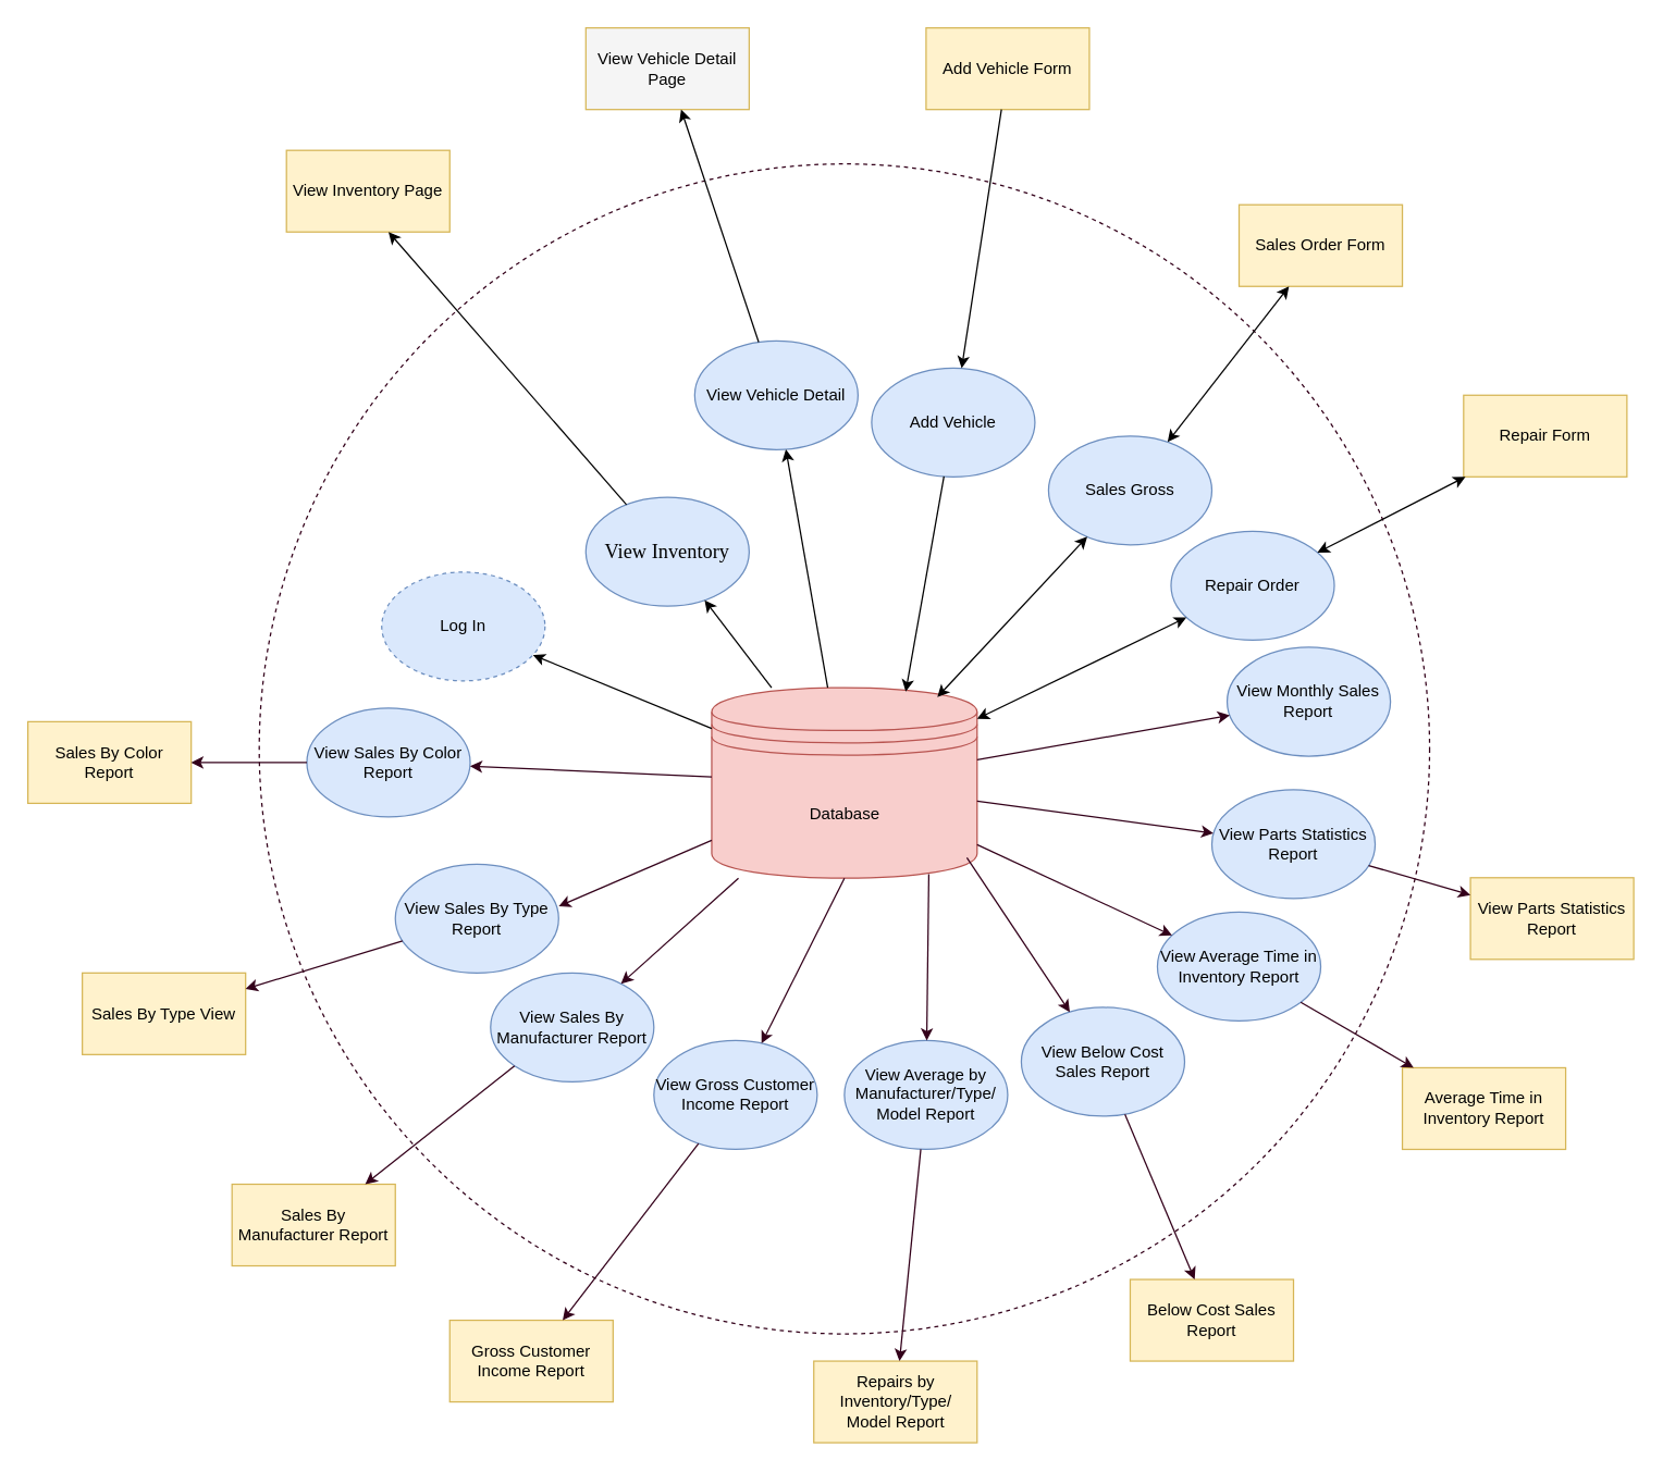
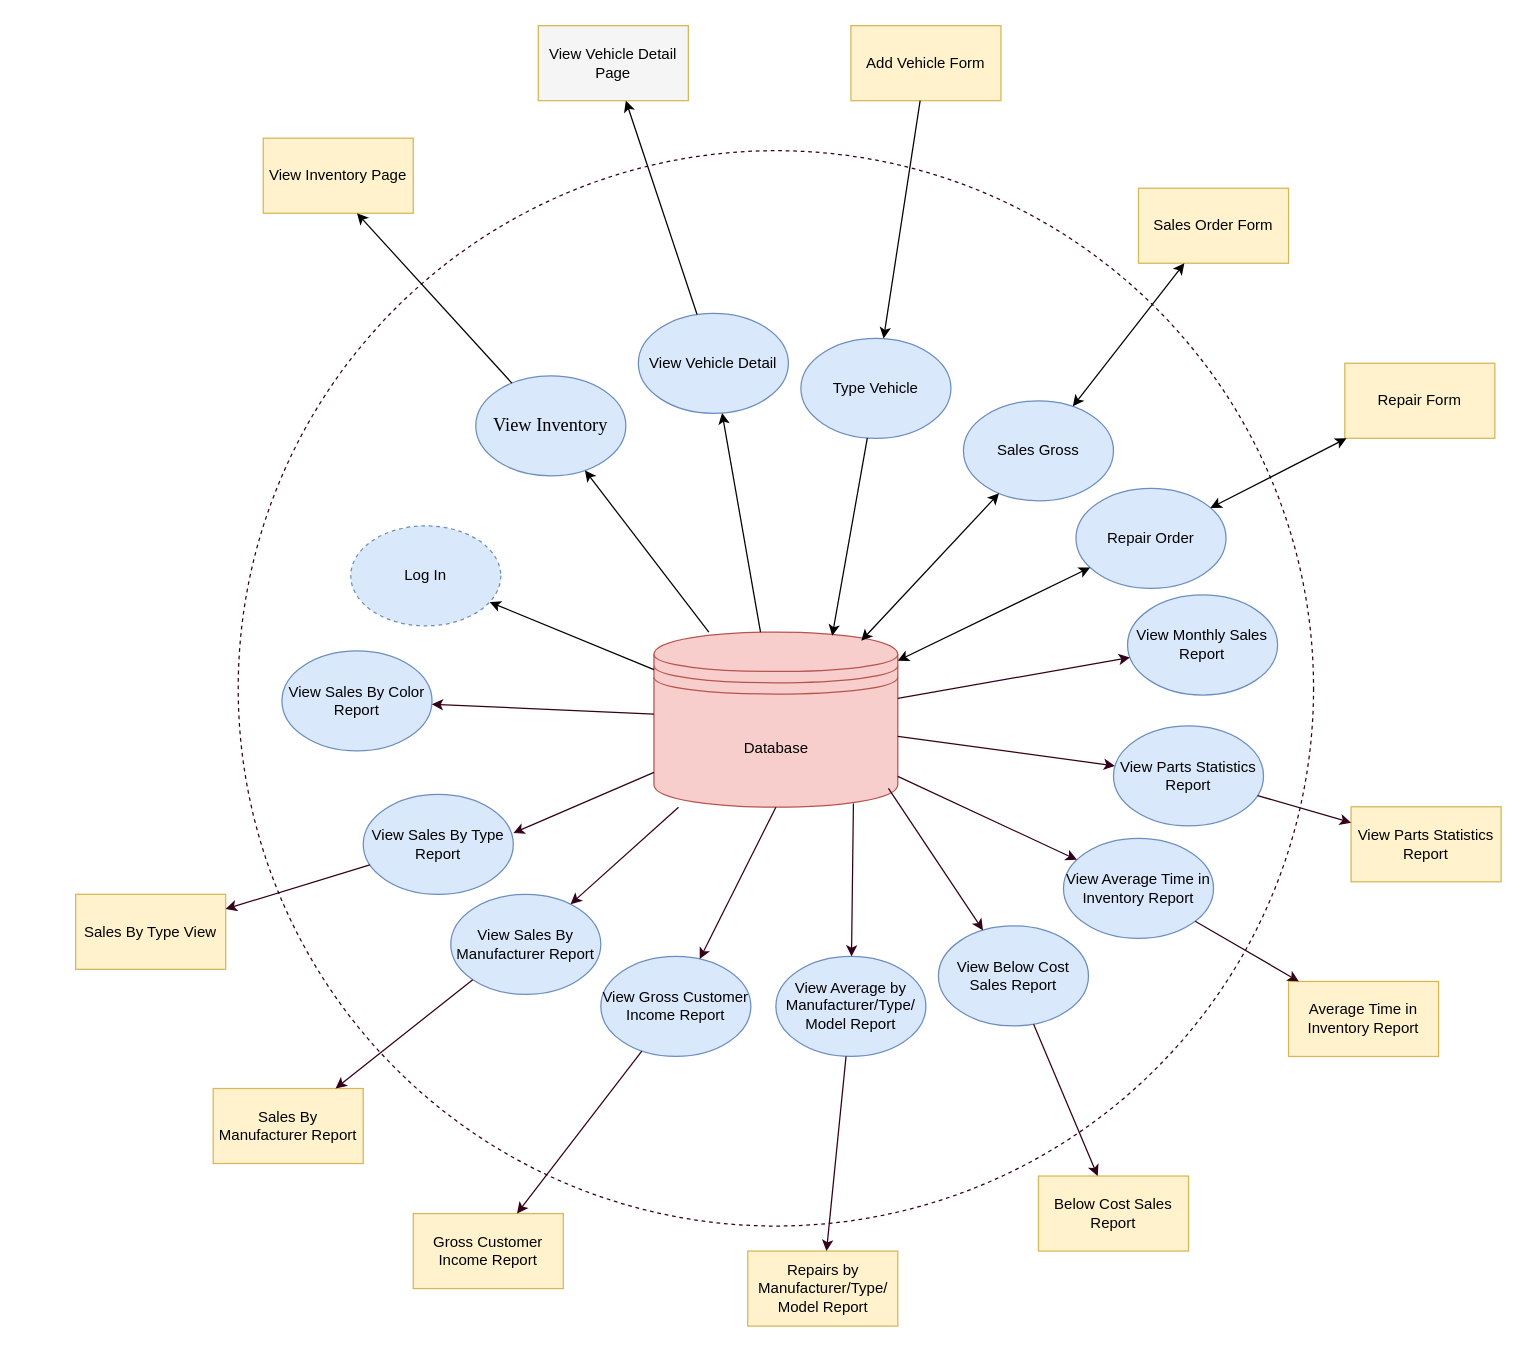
  <mxCell id="0" />
  <mxCell id="1" parent="0" />
  <mxCell id="2" value="" style="ellipse;whiteSpace=wrap;html=1;aspect=fixed;dashed=1;fillOpacity=0;fillColor=#d5e8d4;strokeColor=#33001A;" parent="1" vertex="1"><mxGeometry x="190" y="120" width="860" height="860" as="geometry" /></mxCell>
  <mxCell id="3" value="Database" style="shape=datastore;whiteSpace=wrap;html=1;fillColor=#f8cecc;strokeColor=#b85450;" parent="1" vertex="1"><mxGeometry x="522.5" y="505" width="195" height="140" as="geometry" /></mxCell>
  <mxCell id="4" value="Log In" style="ellipse;whiteSpace=wrap;html=1;fillColor=#dae8fc;strokeColor=#6c8ebf;dashed=1;" parent="1" vertex="1"><mxGeometry x="280" y="420" width="120" height="80" as="geometry" /></mxCell>
  <mxCell id="5" value="" style="endArrow=classic;html=1;" parent="1" source="3" target="4" edge="1"><mxGeometry width="50" height="50" relative="1" as="geometry"><mxPoint x="670" y="490" as="sourcePoint" /><mxPoint x="720" y="440" as="targetPoint" /></mxGeometry></mxCell>
- <mxCell id="6" value="&lt;font face=&quot;times new roman&quot;&gt;&lt;span style=&quot;font-size: 14.667px&quot;&gt;View Inventory&lt;/span&gt;&lt;/font&gt;" style="ellipse;whiteSpace=wrap;html=1;fillColor=#dae8fc;strokeColor=#6c8ebf;" parent="1" vertex="1"><mxGeometry x="430" y="365" width="120" height="80" as="geometry" /></mxCell>
+ <mxCell id="6" value="&lt;font face=&quot;times new roman&quot;&gt;&lt;span style=&quot;font-size: 14.667px&quot;&gt;View Inventory&lt;/span&gt;&lt;/font&gt;" style="ellipse;whiteSpace=wrap;html=1;fillColor=#dae8fc;strokeColor=#6c8ebf;" parent="1" vertex="1"><mxGeometry x="380" y="300" width="120" height="80" as="geometry" /></mxCell>
  <mxCell id="7" value="" style="endArrow=classic;html=1;" parent="1" source="3" target="6" edge="1"><mxGeometry width="50" height="50" relative="1" as="geometry"><mxPoint x="660" y="480" as="sourcePoint" /><mxPoint x="710" y="430" as="targetPoint" /></mxGeometry></mxCell>
  <mxCell id="8" value="View Inventory Page" style="rounded=0;whiteSpace=wrap;html=1;fillColor=#fff2cc;strokeColor=#d6b656;" parent="1" vertex="1"><mxGeometry x="210" y="110" width="120" height="60" as="geometry" /></mxCell>
  <mxCell id="9" value="" style="endArrow=classic;html=1;entryX=0.625;entryY=1;entryDx=0;entryDy=0;entryPerimeter=0;" parent="1" source="6" target="8" edge="1"><mxGeometry width="50" height="50" relative="1" as="geometry"><mxPoint x="668.893" y="293.91" as="sourcePoint" /><mxPoint x="579.997" y="169.995" as="targetPoint" /></mxGeometry></mxCell>
  <mxCell id="10" value="View Vehicle Detail Page" style="rounded=0;whiteSpace=wrap;html=1;fillColor=#f5f5f5;strokeColor=#d6b656;" parent="1" vertex="1"><mxGeometry x="430" y="20" width="120" height="60" as="geometry" /></mxCell>
  <mxCell id="11" value="View Vehicle Detail" style="ellipse;whiteSpace=wrap;html=1;fillColor=#dae8fc;strokeColor=#6c8ebf;" parent="1" vertex="1"><mxGeometry x="510" y="250" width="120" height="80" as="geometry" /></mxCell>
  <mxCell id="12" value="" style="endArrow=classic;html=1;rounded=0;" parent="1" source="3" target="11" edge="1"><mxGeometry width="50" height="50" relative="1" as="geometry"><mxPoint x="670" y="420" as="sourcePoint" /><mxPoint x="720" y="370" as="targetPoint" /></mxGeometry></mxCell>
  <mxCell id="13" value="" style="endArrow=classic;html=1;rounded=0;" parent="1" source="11" target="10" edge="1"><mxGeometry width="50" height="50" relative="1" as="geometry"><mxPoint x="680" y="190" as="sourcePoint" /><mxPoint x="730" y="140" as="targetPoint" /></mxGeometry></mxCell>
  <mxCell id="14" value="Add Vehicle Form" style="rounded=0;whiteSpace=wrap;html=1;fillColor=#fff2cc;strokeColor=#d6b656;" parent="1" vertex="1"><mxGeometry x="680" y="20" width="120" height="60" as="geometry" /></mxCell>
- <mxCell id="15" value="Add Vehicle" style="ellipse;whiteSpace=wrap;html=1;fillColor=#dae8fc;strokeColor=#6c8ebf;" parent="1" vertex="1"><mxGeometry x="640" y="270" width="120" height="80" as="geometry" /></mxCell>
+ <mxCell id="15" value="Type Vehicle" style="ellipse;whiteSpace=wrap;html=1;fillColor=#dae8fc;strokeColor=#6c8ebf;" parent="1" vertex="1"><mxGeometry x="640" y="270" width="120" height="80" as="geometry" /></mxCell>
  <mxCell id="16" value="" style="endArrow=classic;html=1;rounded=0;entryX=0.731;entryY=0.021;entryDx=0;entryDy=0;entryPerimeter=0;" parent="1" source="15" target="3" edge="1"><mxGeometry width="50" height="50" relative="1" as="geometry"><mxPoint x="810" y="440" as="sourcePoint" /><mxPoint x="860" y="390" as="targetPoint" /></mxGeometry></mxCell>
  <mxCell id="17" value="" style="endArrow=classic;html=1;rounded=0;" parent="1" source="14" target="15" edge="1"><mxGeometry width="50" height="50" relative="1" as="geometry"><mxPoint x="760" y="210" as="sourcePoint" /><mxPoint x="810" y="160" as="targetPoint" /></mxGeometry></mxCell>
  <mxCell id="18" value="Sales Order Form" style="rounded=0;whiteSpace=wrap;html=1;fillColor=#fff2cc;strokeColor=#d6b656;" parent="1" vertex="1"><mxGeometry x="910" y="150" width="120" height="60" as="geometry" /></mxCell>
  <mxCell id="19" value="Sales Gross" style="ellipse;whiteSpace=wrap;html=1;fillColor=#dae8fc;strokeColor=#6c8ebf;" parent="1" vertex="1"><mxGeometry y="320" width="120" height="80" as="geometry" x="770" /></mxCell>
  <mxCell id="20" value="" style="endArrow=classic;startArrow=classic;html=1;rounded=0;exitX=0.85;exitY=0.05;exitDx=0;exitDy=0;exitPerimeter=0;" parent="1" source="3" target="19" edge="1"><mxGeometry width="50" height="50" relative="1" as="geometry"><mxPoint x="940" y="540" as="sourcePoint" /><mxPoint x="990" y="490" as="targetPoint" /></mxGeometry></mxCell>
  <mxCell id="21" value="" style="endArrow=classic;startArrow=classic;html=1;rounded=0;" parent="1" source="19" target="18" edge="1"><mxGeometry width="50" height="50" relative="1" as="geometry"><mxPoint x="1010" y="290" as="sourcePoint" /><mxPoint x="1060" y="240" as="targetPoint" /></mxGeometry></mxCell>
  <mxCell id="22" value="Repair Order" style="ellipse;whiteSpace=wrap;html=1;fillColor=#dae8fc;strokeColor=#6c8ebf;" parent="1" vertex="1"><mxGeometry x="860" y="390" width="120" height="80" as="geometry" /></mxCell>
  <mxCell id="23" value="Repair Form" style="rounded=0;whiteSpace=wrap;html=1;fillColor=#fff2cc;strokeColor=#d6b656;" parent="1" vertex="1"><mxGeometry x="1075" y="290" width="120" height="60" as="geometry" /></mxCell>
  <mxCell id="24" value="" style="endArrow=classic;startArrow=classic;html=1;rounded=0;" parent="1" source="23" target="22" edge="1"><mxGeometry width="50" height="50" relative="1" as="geometry"><mxPoint x="400" y="750" as="sourcePoint" /><mxPoint x="450" y="700" as="targetPoint" /></mxGeometry></mxCell>
  <mxCell id="25" value="" style="endArrow=classic;startArrow=classic;html=1;rounded=0;" parent="1" source="22" target="3" edge="1"><mxGeometry width="50" height="50" relative="1" as="geometry"><mxPoint x="500" y="740" as="sourcePoint" /><mxPoint x="605" y="640" as="targetPoint" /></mxGeometry></mxCell>
  <mxCell id="26" value="View Sales By Color Report" style="ellipse;whiteSpace=wrap;html=1;fillColor=#dae8fc;strokeColor=#6c8ebf;" parent="1" vertex="1"><mxGeometry x="225" y="520" width="120" height="80" as="geometry" /></mxCell>
- <mxCell id="27" value="Sales By Color Report" style="rounded=0;whiteSpace=wrap;html=1;fillColor=#fff2cc;strokeColor=#d6b656;" parent="1" vertex="1"><mxGeometry x="20" y="530" width="120" height="60" as="geometry" /></mxCell>
  <mxCell id="28" value="View Sales By Type Report" style="ellipse;whiteSpace=wrap;html=1;fillColor=#dae8fc;strokeColor=#6c8ebf;" vertex="1" parent="1"><mxGeometry x="290" y="634.69" width="120" height="80" as="geometry" /></mxCell>
  <mxCell id="29" value="Sales By Type View" style="rounded=0;whiteSpace=wrap;html=1;fillColor=#fff2cc;strokeColor=#d6b656;" vertex="1" parent="1"><mxGeometry x="60" y="714.69" width="120" height="60" as="geometry" /></mxCell>
  <mxCell id="30" value="View Sales By Manufacturer Report" style="ellipse;whiteSpace=wrap;html=1;fillColor=#dae8fc;strokeColor=#6c8ebf;" vertex="1" parent="1"><mxGeometry x="360" y="714.69" width="120" height="80" as="geometry" /></mxCell>
  <mxCell id="31" value="Sales By Manufacturer Report" style="rounded=0;whiteSpace=wrap;html=1;fillColor=#fff2cc;strokeColor=#d6b656;" vertex="1" parent="1"><mxGeometry x="170" y="870" width="120" height="60" as="geometry" /></mxCell>
  <mxCell id="32" value="" style="endArrow=classic;html=1;rounded=0;strokeColor=#33001A;" edge="1" parent="1" source="3" target="26"><mxGeometry width="50" height="50" relative="1" as="geometry"><mxPoint x="400" y="590" as="sourcePoint" /><mxPoint x="450" y="540" as="targetPoint" /></mxGeometry></mxCell>
- <mxCell id="33" value="" style="endArrow=classic;html=1;rounded=0;strokeColor=#33001A;exitX=0;exitY=0.5;exitDx=0;exitDy=0;" edge="1" parent="1" source="26" target="27"><mxGeometry width="50" height="50" relative="1" as="geometry"><mxPoint x="190" y="450" as="sourcePoint" /><mxPoint x="240" y="400" as="targetPoint" /></mxGeometry></mxCell>
  <mxCell id="34" value="" style="endArrow=classic;html=1;rounded=0;strokeColor=#33001A;entryX=1;entryY=0.388;entryDx=0;entryDy=0;entryPerimeter=0;" edge="1" parent="1" source="3" target="28"><mxGeometry width="50" height="50" relative="1" as="geometry"><mxPoint x="430" y="670" as="sourcePoint" /><mxPoint x="480" y="620" as="targetPoint" /></mxGeometry></mxCell>
  <mxCell id="35" value="" style="endArrow=classic;html=1;rounded=0;strokeColor=#33001A;" edge="1" parent="1" source="28" target="29"><mxGeometry width="50" height="50" relative="1" as="geometry"><mxPoint x="230" y="750" as="sourcePoint" /><mxPoint x="280" y="700" as="targetPoint" /></mxGeometry></mxCell>
  <mxCell id="36" value="" style="endArrow=classic;html=1;rounded=0;strokeColor=#33001A;exitX=0;exitY=1;exitDx=0;exitDy=0;" edge="1" parent="1" source="30" target="31"><mxGeometry width="50" height="50" relative="1" as="geometry"><mxPoint x="310" y="840" as="sourcePoint" /><mxPoint x="360" y="790" as="targetPoint" /></mxGeometry></mxCell>
  <mxCell id="37" value="" style="endArrow=classic;html=1;rounded=0;strokeColor=#33001A;" edge="1" parent="1" source="3" target="30"><mxGeometry width="50" height="50" relative="1" as="geometry"><mxPoint x="570" y="740" as="sourcePoint" /><mxPoint x="620" y="690" as="targetPoint" /></mxGeometry></mxCell>
  <mxCell id="38" value="View Gross Customer Income Report" style="ellipse;whiteSpace=wrap;html=1;fillColor=#dae8fc;strokeColor=#6c8ebf;" vertex="1" parent="1"><mxGeometry x="480" y="764.38" width="120" height="80" as="geometry" /></mxCell>
  <mxCell id="39" value="Gross Customer Income Report" style="rounded=0;whiteSpace=wrap;html=1;fillColor=#fff2cc;strokeColor=#d6b656;" vertex="1" parent="1"><mxGeometry x="330" y="970" width="120" height="60" as="geometry" /></mxCell>
  <mxCell id="40" value="" style="endArrow=classic;html=1;rounded=0;strokeColor=#33001A;" edge="1" parent="1" source="38" target="39"><mxGeometry width="50" height="50" relative="1" as="geometry"><mxPoint x="460" y="890" as="sourcePoint" /><mxPoint x="510" y="840" as="targetPoint" /></mxGeometry></mxCell>
  <mxCell id="41" value="" style="endArrow=classic;html=1;rounded=0;strokeColor=#33001A;exitX=0.5;exitY=1;exitDx=0;exitDy=0;" edge="1" parent="1" target="38" source="3"><mxGeometry width="50" height="50" relative="1" as="geometry"><mxPoint x="629.493" y="650" as="sourcePoint" /><mxPoint x="770" y="740" as="targetPoint" /></mxGeometry></mxCell>
  <mxCell id="42" value="View Average by Manufacturer/Type/ Model Report" style="ellipse;whiteSpace=wrap;html=1;fillColor=#dae8fc;strokeColor=#6c8ebf;" vertex="1" parent="1"><mxGeometry x="620" y="764.38" width="120" height="80" as="geometry" /></mxCell>
- <mxCell id="43" value="Repairs by Inventory/Type/ Model Report" style="rounded=0;whiteSpace=wrap;html=1;fillColor=#fff2cc;strokeColor=#d6b656;" vertex="1" parent="1"><mxGeometry x="597.5" y="1000" width="120" height="60" as="geometry" /></mxCell>
+ <mxCell id="43" value="Repairs by Manufacturer/Type/ Model Report" style="rounded=0;whiteSpace=wrap;html=1;fillColor=#fff2cc;strokeColor=#d6b656;" vertex="1" parent="1"><mxGeometry x="597.5" y="1000" width="120" height="60" as="geometry" /></mxCell>
  <mxCell id="44" value="" style="endArrow=classic;html=1;rounded=0;strokeColor=#33001A;" edge="1" parent="1" source="42" target="43"><mxGeometry width="50" height="50" relative="1" as="geometry"><mxPoint x="660" y="879.69" as="sourcePoint" /><mxPoint x="710" y="829.69" as="targetPoint" /></mxGeometry></mxCell>
  <mxCell id="45" value="" style="endArrow=classic;html=1;rounded=0;strokeColor=#33001A;exitX=0.818;exitY=0.979;exitDx=0;exitDy=0;exitPerimeter=0;" edge="1" parent="1" target="42" source="3"><mxGeometry width="50" height="50" relative="1" as="geometry"><mxPoint x="820" y="634.69" as="sourcePoint" /><mxPoint x="970" y="729.69" as="targetPoint" /></mxGeometry></mxCell>
  <mxCell id="46" value="View Below Cost Sales Report" style="ellipse;whiteSpace=wrap;html=1;fillColor=#dae8fc;strokeColor=#6c8ebf;" vertex="1" parent="1"><mxGeometry x="750" y="740" width="120" height="80" as="geometry" /></mxCell>
  <mxCell id="47" value="Below Cost Sales Report" style="rounded=0;whiteSpace=wrap;html=1;fillColor=#fff2cc;strokeColor=#d6b656;" vertex="1" parent="1"><mxGeometry x="830" y="940" width="120" height="60" as="geometry" /></mxCell>
  <mxCell id="48" value="" style="endArrow=classic;html=1;rounded=0;strokeColor=#33001A;" edge="1" parent="1" source="46" target="47"><mxGeometry width="50" height="50" relative="1" as="geometry"><mxPoint x="790" y="837.63" as="sourcePoint" /><mxPoint x="840" y="787.63" as="targetPoint" /></mxGeometry></mxCell>
  <mxCell id="49" value="" style="endArrow=classic;html=1;rounded=0;strokeColor=#33001A;" edge="1" parent="1" target="46"><mxGeometry width="50" height="50" relative="1" as="geometry"><mxPoint x="710" y="630" as="sourcePoint" /><mxPoint x="1100" y="687.63" as="targetPoint" /></mxGeometry></mxCell>
  <mxCell id="50" value="View Average Time in Inventory Report" style="ellipse;whiteSpace=wrap;html=1;fillColor=#dae8fc;strokeColor=#6c8ebf;" vertex="1" parent="1"><mxGeometry x="850" y="670" width="120" height="80" as="geometry" /></mxCell>
  <mxCell id="51" value="Average Time in Inventory Report" style="rounded=0;whiteSpace=wrap;html=1;fillColor=#fff2cc;strokeColor=#d6b656;" vertex="1" parent="1"><mxGeometry x="1030" y="784.38" width="120" height="60" as="geometry" /></mxCell>
  <mxCell id="52" value="" style="endArrow=classic;html=1;rounded=0;strokeColor=#33001A;" edge="1" parent="1" source="50" target="51"><mxGeometry width="50" height="50" relative="1" as="geometry"><mxPoint x="874.98" y="767.61" as="sourcePoint" /><mxPoint x="924.98" y="717.61" as="targetPoint" /></mxGeometry></mxCell>
  <mxCell id="53" value="" style="endArrow=classic;html=1;rounded=0;strokeColor=#33001A;" edge="1" parent="1" target="50" source="3"><mxGeometry width="50" height="50" relative="1" as="geometry"><mxPoint x="805.015" y="560" as="sourcePoint" /><mxPoint x="1184.98" y="617.61" as="targetPoint" /></mxGeometry></mxCell>
  <mxCell id="54" value="View Parts Statistics Report" style="ellipse;whiteSpace=wrap;html=1;fillColor=#dae8fc;strokeColor=#6c8ebf;" vertex="1" parent="1"><mxGeometry x="890" y="580" width="120" height="80" as="geometry" /></mxCell>
  <mxCell id="55" value="View Parts Statistics Report" style="rounded=0;whiteSpace=wrap;html=1;fillColor=#fff2cc;strokeColor=#d6b656;" vertex="1" parent="1"><mxGeometry x="1080" y="644.69" width="120" height="60" as="geometry" /></mxCell>
  <mxCell id="56" value="" style="endArrow=classic;html=1;rounded=0;strokeColor=#33001A;" edge="1" parent="1" source="54" target="55"><mxGeometry width="50" height="50" relative="1" as="geometry"><mxPoint x="907.48" y="687.61" as="sourcePoint" /><mxPoint x="957.48" y="637.61" as="targetPoint" /></mxGeometry></mxCell>
  <mxCell id="57" value="" style="endArrow=classic;html=1;rounded=0;strokeColor=#33001A;" edge="1" parent="1" target="54" source="3"><mxGeometry width="50" height="50" relative="1" as="geometry"><mxPoint x="750" y="540.388" as="sourcePoint" /><mxPoint x="1217.48" y="537.61" as="targetPoint" /></mxGeometry></mxCell>
  <mxCell id="58" value="View Monthly Sales Report" style="ellipse;whiteSpace=wrap;html=1;fillColor=#dae8fc;strokeColor=#6c8ebf;" vertex="1" parent="1"><mxGeometry x="901.25" y="475.31" width="120" height="80" as="geometry" /></mxCell>
  <mxCell id="59" value="" style="endArrow=classic;html=1;rounded=0;strokeColor=#33001A;" edge="1" parent="1" target="58" source="3"><mxGeometry width="50" height="50" relative="1" as="geometry"><mxPoint x="728.75" y="483.605" as="sourcePoint" /><mxPoint x="1228.73" y="432.92" as="targetPoint" /></mxGeometry></mxCell>
